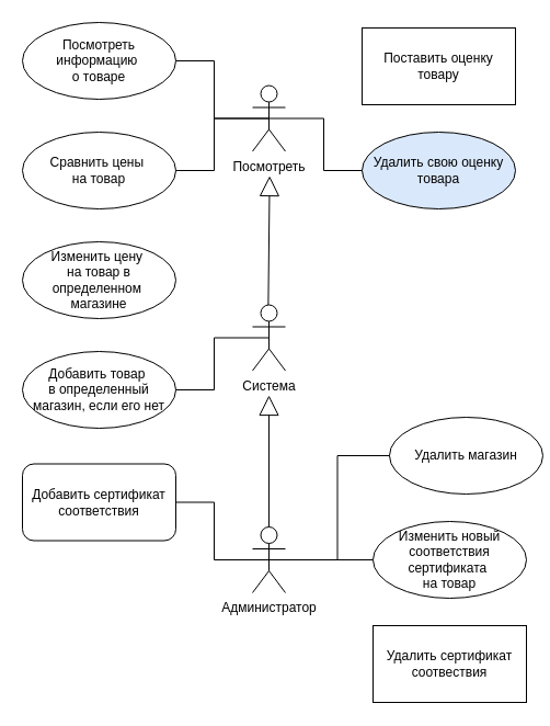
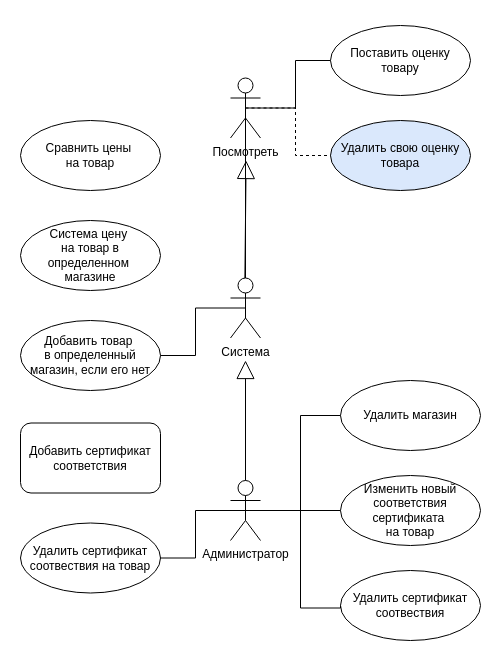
  <mxCell id="0" />
  <mxCell id="1" parent="0" />
  <mxCell id="2" value="Посмотреть" style="shape=umlActor;verticalLabelPosition=bottom;verticalAlign=top;html=1;" vertex="1" parent="1"><mxGeometry x="230" y="77.5" width="30" height="60" as="geometry" /></mxCell>
- <mxCell id="3" value="Посмотреть информацию&amp;nbsp;&lt;div&gt;о товаре&lt;/div&gt;" style="ellipse;whiteSpace=wrap;html=1;" vertex="1" parent="1"><mxGeometry x="20" y="20" width="140" height="70" as="geometry" /></mxCell>
  <mxCell id="4" value="Сравнить цены&amp;nbsp;&lt;div&gt;на товар&lt;/div&gt;" style="ellipse;whiteSpace=wrap;html=1;" vertex="1" parent="1"><mxGeometry x="20" y="120" width="140" height="70" as="geometry" /></mxCell>
- <mxCell id="5" value="Поставить оценку&lt;div&gt;товару&lt;/div&gt;" style="whiteSpace=wrap;html=1;rounded=0;" vertex="1" parent="1"><mxGeometry x="330" y="25" width="140" height="70" as="geometry" /></mxCell>
- <mxCell id="6" value="" style="endArrow=none;html=1;rounded=0;entryX=1;entryY=0.5;entryDx=0;entryDy=0;exitX=0.5;exitY=0.5;exitDx=0;exitDy=0;exitPerimeter=0;edgeStyle=orthogonalEdgeStyle;" edge="1" parent="1" source="2" target="3"><mxGeometry width="50" height="50" relative="1" as="geometry"><mxPoint x="-90" y="197.5" as="sourcePoint" /><mxPoint x="-40" y="147.5" as="targetPoint" /></mxGeometry></mxCell>
- <mxCell id="7" value="" style="endArrow=none;html=1;rounded=0;entryX=1;entryY=0.5;entryDx=0;entryDy=0;exitX=0.5;exitY=0.5;exitDx=0;exitDy=0;exitPerimeter=0;edgeStyle=orthogonalEdgeStyle;" edge="1" parent="1" source="2" target="4"><mxGeometry width="50" height="50" relative="1" as="geometry"><mxPoint x="255" y="117.5" as="sourcePoint" /><mxPoint x="150" y="42.5" as="targetPoint" /></mxGeometry></mxCell>
+ <mxCell id="5" value="Поставить оценку&lt;div&gt;товару&lt;/div&gt;" style="ellipse;whiteSpace=wrap;html=1;" vertex="1" parent="1"><mxGeometry x="330" y="25" width="140" height="70" as="geometry" /></mxCell>
+ <mxCell id="7" value="" style="endArrow=none;html=1;rounded=0;exitX=0.5;exitY=0.5;exitDx=0;exitDy=0;exitPerimeter=0;edgeStyle=orthogonalEdgeStyle;" edge="1" parent="1" source="2" target="11"><mxGeometry width="50" height="50" relative="1" as="geometry"><mxPoint x="255" y="117.5" as="sourcePoint" /><mxPoint x="150" y="42.5" as="targetPoint" /></mxGeometry></mxCell>
  <mxCell id="8" value="Удалить свою оценку&lt;div&gt;товара&lt;/div&gt;" style="ellipse;whiteSpace=wrap;html=1;fillColor=#dae8fc;" vertex="1" parent="1"><mxGeometry x="330" y="120" width="140" height="70" as="geometry" /></mxCell>
- <mxCell id="10" value="" style="endArrow=none;html=1;rounded=0;entryX=0;entryY=0.5;entryDx=0;entryDy=0;exitX=0.5;exitY=0.5;exitDx=0;exitDy=0;exitPerimeter=0;edgeStyle=orthogonalEdgeStyle;" edge="1" parent="1" source="2" target="8"><mxGeometry width="50" height="50" relative="1" as="geometry"><mxPoint x="240" y="107.5" as="sourcePoint" /><mxPoint x="330" y="22.5" as="targetPoint" /></mxGeometry></mxCell>
+ <mxCell id="9" value="" style="endArrow=none;html=1;rounded=0;entryX=0;entryY=0.5;entryDx=0;entryDy=0;exitX=0.5;exitY=0.5;exitDx=0;exitDy=0;exitPerimeter=0;edgeStyle=orthogonalEdgeStyle;" edge="1" parent="1" source="2" target="5"><mxGeometry width="50" height="50" relative="1" as="geometry"><mxPoint x="-90" y="97.5" as="sourcePoint" /><mxPoint x="-40" y="47.5" as="targetPoint" /></mxGeometry></mxCell>
+ <mxCell id="10" value="" style="endArrow=none;html=1;rounded=0;entryX=0;entryY=0.5;entryDx=0;entryDy=0;exitX=0.5;exitY=0.5;exitDx=0;exitDy=0;exitPerimeter=0;edgeStyle=orthogonalEdgeStyle;dashed=1;" edge="1" parent="1" source="2" target="8"><mxGeometry width="50" height="50" relative="1" as="geometry"><mxPoint x="240" y="107.5" as="sourcePoint" /><mxPoint x="330" y="22.5" as="targetPoint" /></mxGeometry></mxCell>
  <mxCell id="11" value="Система" style="shape=umlActor;verticalLabelPosition=bottom;verticalAlign=top;html=1;" vertex="1" parent="1"><mxGeometry x="230" y="277.5" width="30" height="60" as="geometry" /></mxCell>
- <mxCell id="12" value="Изменить цену&amp;nbsp;&lt;div&gt;на товар в определенном&amp;nbsp;&lt;div&gt;магазине&lt;/div&gt;&lt;/div&gt;" style="ellipse;whiteSpace=wrap;html=1;" vertex="1" parent="1"><mxGeometry x="20" y="220" width="140" height="70" as="geometry" /></mxCell>
+ <mxCell id="12" value="Система цену&amp;nbsp;&lt;div&gt;на товар в определенном&amp;nbsp;&lt;div&gt;магазине&lt;/div&gt;&lt;/div&gt;" style="ellipse;whiteSpace=wrap;html=1;" vertex="1" parent="1"><mxGeometry x="20" y="220" width="140" height="70" as="geometry" /></mxCell>
  <mxCell id="13" value="Добавить товар&amp;nbsp;&lt;div&gt;в определенный&lt;/div&gt;&lt;div&gt;магазин, если его нет&lt;/div&gt;" style="ellipse;whiteSpace=wrap;html=1;" vertex="1" parent="1"><mxGeometry x="20" y="320" width="140" height="70" as="geometry" /></mxCell>
  <mxCell id="14" value="" style="endArrow=none;html=1;rounded=0;entryX=1;entryY=0.5;entryDx=0;entryDy=0;exitX=0.5;exitY=0.5;exitDx=0;exitDy=0;exitPerimeter=0;edgeStyle=orthogonalEdgeStyle;" edge="1" parent="1" source="11" target="13"><mxGeometry width="50" height="50" relative="1" as="geometry"><mxPoint x="255" y="317.5" as="sourcePoint" /><mxPoint x="150" y="242.5" as="targetPoint" /></mxGeometry></mxCell>
  <mxCell id="15" value="Администратор" style="shape=umlActor;verticalLabelPosition=bottom;verticalAlign=top;html=1;" vertex="1" parent="1"><mxGeometry x="230" y="480" width="30" height="60" as="geometry" /></mxCell>
  <mxCell id="16" value="Добавить сертификат&lt;div&gt;соответствия&lt;/div&gt;" style="whiteSpace=wrap;html=1;rounded=1;" vertex="1" parent="1"><mxGeometry x="20" y="422.5" width="140" height="70" as="geometry" /></mxCell>
- <mxCell id="18" value="Удалить магазин" style="ellipse;whiteSpace=wrap;html=1;" vertex="1" parent="1"><mxGeometry x="355" y="380" width="140" height="70" as="geometry" /></mxCell>
- <mxCell id="19" value="" style="endArrow=none;html=1;rounded=0;entryX=1;entryY=0.5;entryDx=0;entryDy=0;exitX=0.5;exitY=0.5;exitDx=0;exitDy=0;exitPerimeter=0;edgeStyle=orthogonalEdgeStyle;" edge="1" parent="1" source="15" target="16"><mxGeometry width="50" height="50" relative="1" as="geometry"><mxPoint x="-90" y="600" as="sourcePoint" /><mxPoint x="-40" y="550" as="targetPoint" /></mxGeometry></mxCell>
+ <mxCell id="17" value="&lt;div&gt;Удалить сертификат&lt;/div&gt;&lt;div&gt;соотвествия на товар&lt;/div&gt;" style="ellipse;whiteSpace=wrap;html=1;" vertex="1" parent="1"><mxGeometry x="20" y="522.5" width="140" height="70" as="geometry" /></mxCell>
+ <mxCell id="18" value="Удалить магазин" style="ellipse;whiteSpace=wrap;html=1;" vertex="1" parent="1"><mxGeometry x="340" y="380" width="140" height="70" as="geometry" /></mxCell>
+ <mxCell id="20" value="" style="endArrow=none;html=1;rounded=0;entryX=1;entryY=0.5;entryDx=0;entryDy=0;exitX=0.5;exitY=0.5;exitDx=0;exitDy=0;exitPerimeter=0;edgeStyle=orthogonalEdgeStyle;" edge="1" parent="1" source="15" target="17"><mxGeometry width="50" height="50" relative="1" as="geometry"><mxPoint x="255" y="520" as="sourcePoint" /><mxPoint x="150" y="445" as="targetPoint" /></mxGeometry></mxCell>
  <mxCell id="21" value="Изменить новый соответствия сертификата&amp;nbsp;&lt;div&gt;на товар&lt;/div&gt;" style="ellipse;whiteSpace=wrap;html=1;" vertex="1" parent="1"><mxGeometry x="340" y="475" width="140" height="70" as="geometry" /></mxCell>
  <mxCell id="22" value="" style="endArrow=none;html=1;rounded=0;entryX=0;entryY=0.5;entryDx=0;entryDy=0;exitX=0.5;exitY=0.5;exitDx=0;exitDy=0;exitPerimeter=0;edgeStyle=orthogonalEdgeStyle;" edge="1" parent="1" source="15" target="18"><mxGeometry width="50" height="50" relative="1" as="geometry"><mxPoint x="-90" y="500" as="sourcePoint" /><mxPoint x="-40" y="450" as="targetPoint" /></mxGeometry></mxCell>
  <mxCell id="23" value="" style="endArrow=none;html=1;rounded=0;entryX=0;entryY=0.5;entryDx=0;entryDy=0;exitX=0.5;exitY=0.5;exitDx=0;exitDy=0;exitPerimeter=0;edgeStyle=orthogonalEdgeStyle;" edge="1" parent="1" source="15" target="21"><mxGeometry width="50" height="50" relative="1" as="geometry"><mxPoint x="240" y="510" as="sourcePoint" /><mxPoint x="330" y="425" as="targetPoint" /></mxGeometry></mxCell>
  <mxCell id="24" value="" style="endArrow=block;endSize=16;endFill=0;html=1;rounded=0;exitX=0.5;exitY=0;exitDx=0;exitDy=0;exitPerimeter=0;" edge="1" parent="1" source="15"><mxGeometry width="160" relative="1" as="geometry"><mxPoint x="180" y="510" as="sourcePoint" /><mxPoint x="245" y="360" as="targetPoint" /></mxGeometry></mxCell>
- <mxCell id="25" value="&lt;div&gt;Удалить сертификат&lt;/div&gt;&lt;div&gt;соотвествия&lt;/div&gt;" style="whiteSpace=wrap;html=1;rounded=0;" vertex="1" parent="1"><mxGeometry x="340" y="570" width="140" height="70" as="geometry" /></mxCell>
+ <mxCell id="25" value="&lt;div&gt;Удалить сертификат&lt;/div&gt;&lt;div&gt;соотвествия&lt;/div&gt;" style="ellipse;whiteSpace=wrap;html=1;" vertex="1" parent="1"><mxGeometry x="340" y="570" width="140" height="70" as="geometry" /></mxCell>
+ <mxCell id="26" value="" style="endArrow=none;html=1;rounded=0;entryX=0.5;entryY=0.5;entryDx=0;entryDy=0;entryPerimeter=0;exitX=0;exitY=0.5;exitDx=0;exitDy=0;edgeStyle=orthogonalEdgeStyle;" edge="1" parent="1" source="25" target="15"><mxGeometry width="50" height="50" relative="1" as="geometry"><mxPoint x="260" y="562.5" as="sourcePoint" /><mxPoint x="310" y="512.5" as="targetPoint" /><Array as="points"><mxPoint x="300" y="607.5" /><mxPoint x="300" y="510.5" /></Array></mxGeometry></mxCell>
  <mxCell id="27" value="" style="endArrow=block;endSize=16;endFill=0;html=1;rounded=0;exitX=0.5;exitY=0;exitDx=0;exitDy=0;exitPerimeter=0;" edge="1" parent="1"><mxGeometry width="160" relative="1" as="geometry"><mxPoint x="244.38" y="277.5" as="sourcePoint" /><mxPoint x="245.63" y="160" as="targetPoint" /></mxGeometry></mxCell>
